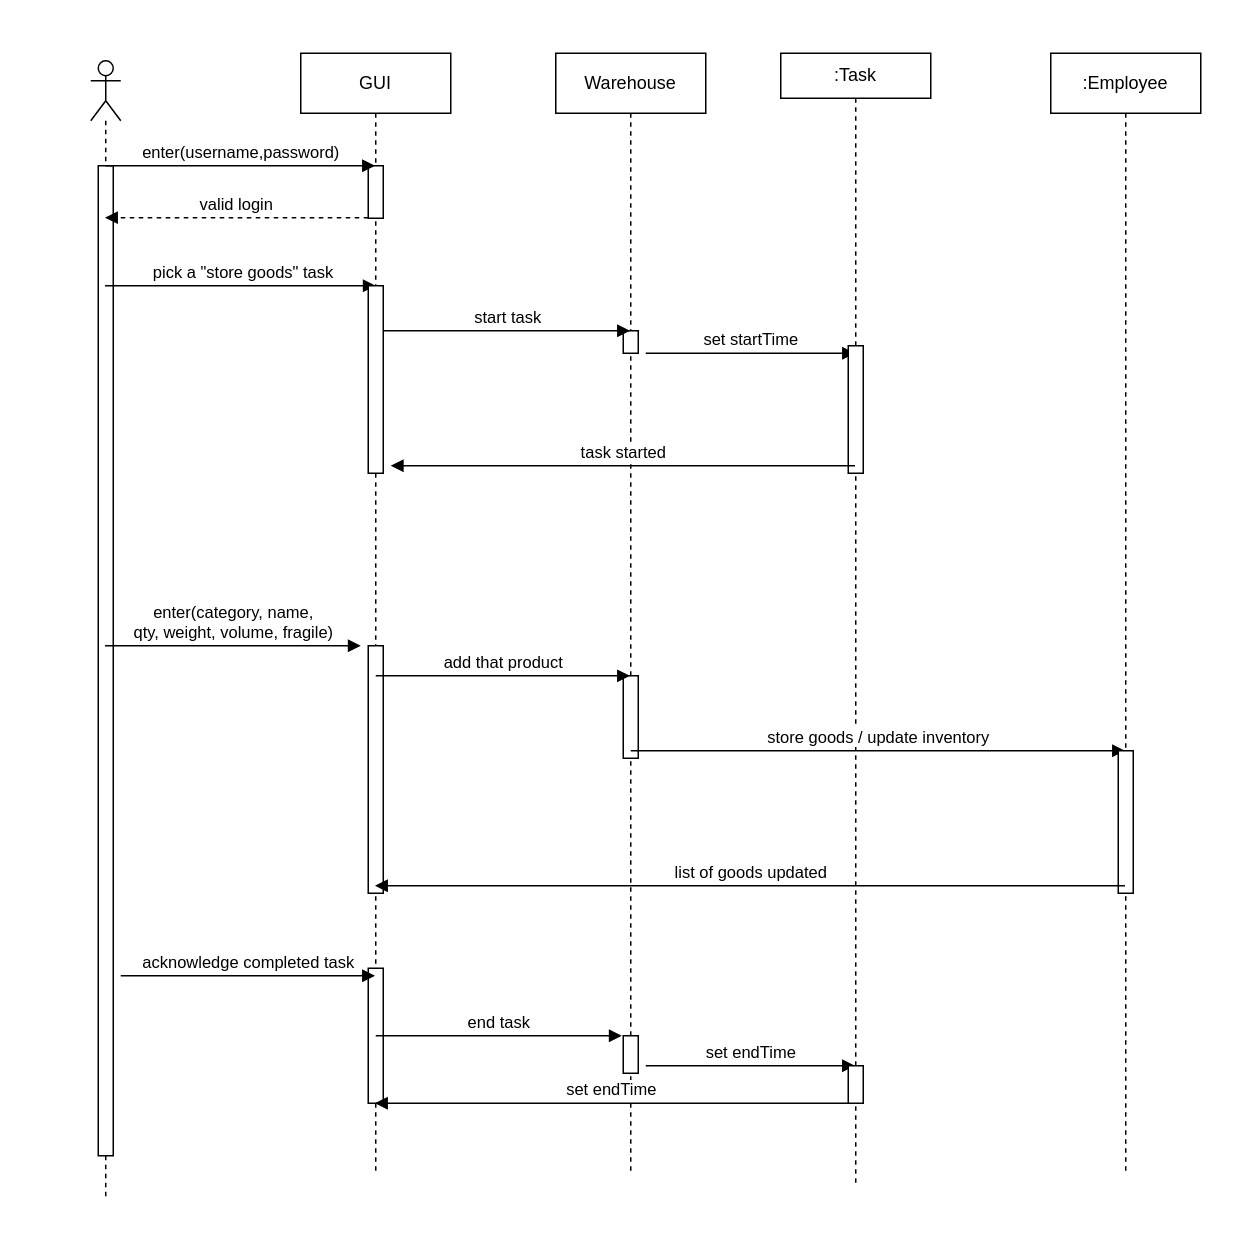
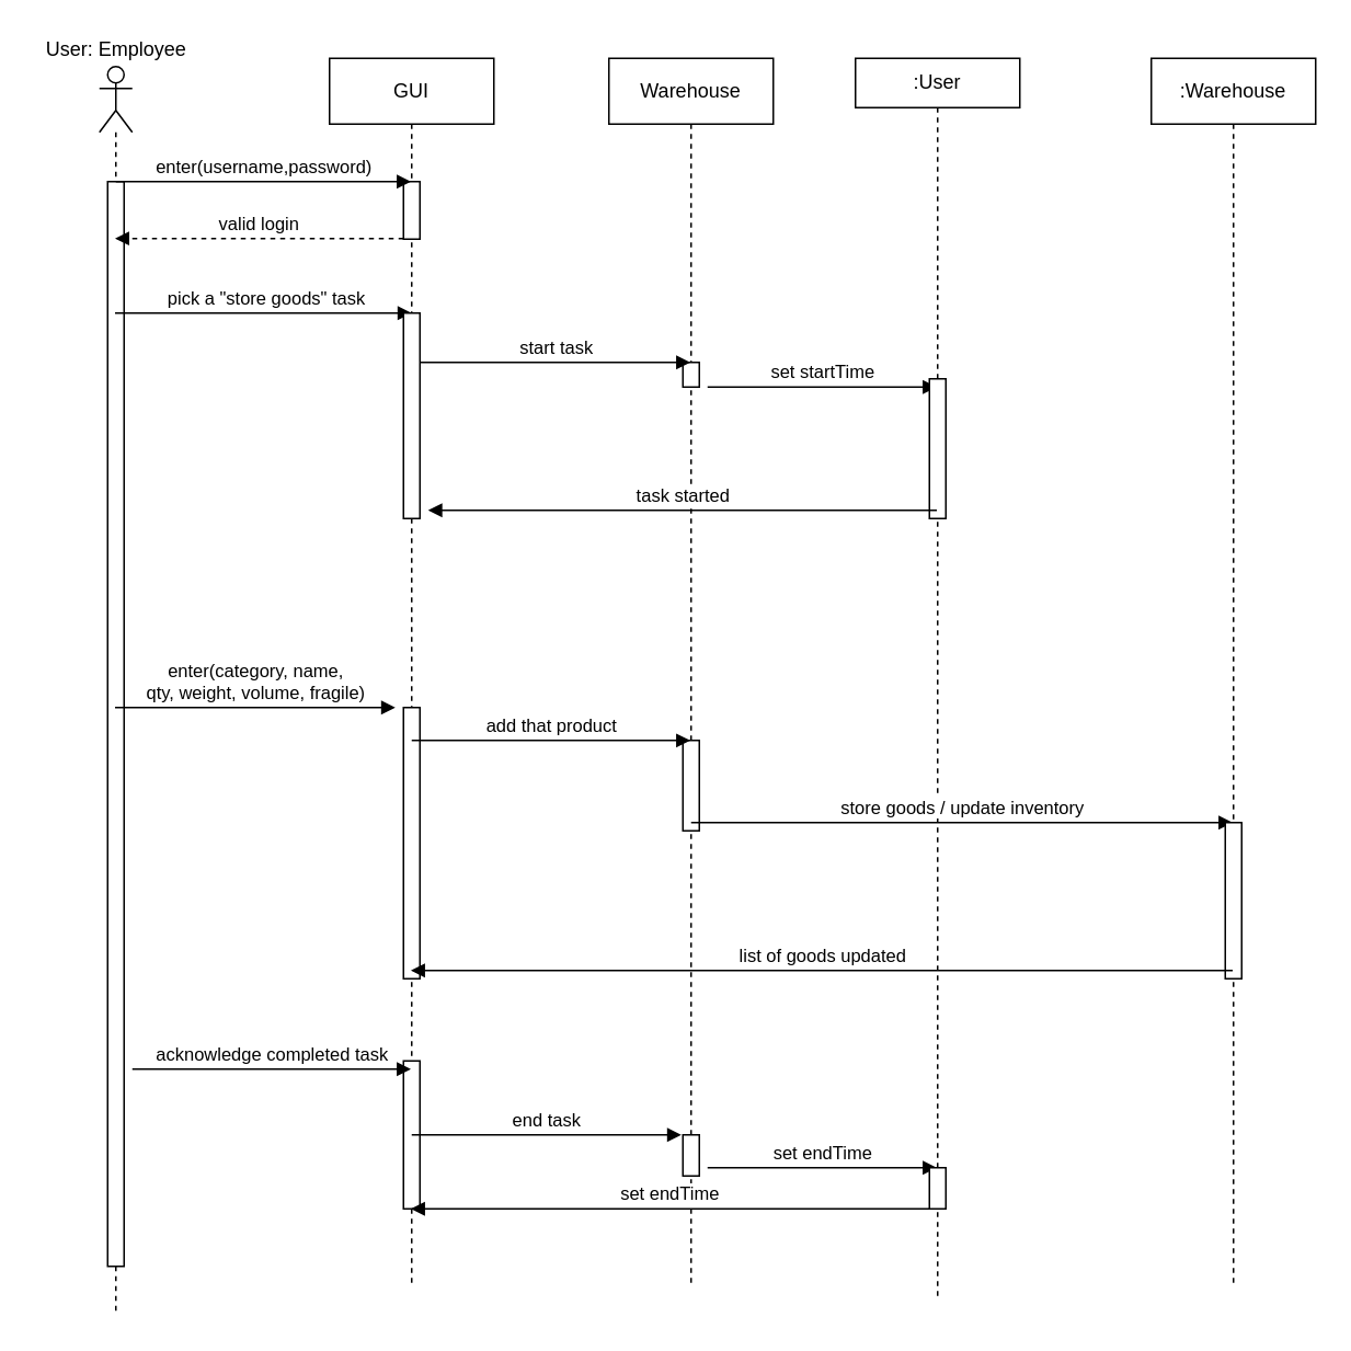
  <mxCell id="0" />
  <mxCell id="1" parent="0" />
  <mxCell id="2" value="" style="shape=umlLifeline;participant=umlActor;perimeter=lifelinePerimeter;whiteSpace=wrap;html=1;container=1;collapsible=0;recursiveResize=0;verticalAlign=top;spacingTop=36;outlineConnect=0;size=40;" vertex="1" parent="1"><mxGeometry x="60" y="40" width="20" height="760" as="geometry" /></mxCell>
  <mxCell id="3" value="" style="html=1;points=[];perimeter=orthogonalPerimeter;" vertex="1" parent="2"><mxGeometry x="5" y="70" width="10" height="660" as="geometry" /></mxCell>
  <mxCell id="4" value="GUI" style="shape=umlLifeline;perimeter=lifelinePerimeter;whiteSpace=wrap;html=1;container=1;collapsible=0;recursiveResize=0;outlineConnect=0;" vertex="1" parent="1"><mxGeometry x="200" y="35" width="100" height="745" as="geometry" /></mxCell>
  <mxCell id="5" value="" style="html=1;points=[];perimeter=orthogonalPerimeter;" vertex="1" parent="4"><mxGeometry x="45" y="75" width="10" height="35" as="geometry" /></mxCell>
  <mxCell id="6" value="valid login" style="html=1;verticalAlign=bottom;endArrow=block;rounded=0;dashed=1;" edge="1" parent="4" target="2"><mxGeometry width="80" relative="1" as="geometry"><mxPoint x="45" y="109.6" as="sourcePoint" /><mxPoint x="-74.5" y="109.6" as="targetPoint" /></mxGeometry></mxCell>
  <mxCell id="7" value="&amp;nbsp;pick a &quot;store goods&quot; task" style="html=1;verticalAlign=bottom;endArrow=block;rounded=0;" edge="1" parent="4" source="2"><mxGeometry width="80" relative="1" as="geometry"><mxPoint x="-64.5" y="155.0" as="sourcePoint" /><mxPoint x="50" y="155" as="targetPoint" /></mxGeometry></mxCell>
  <mxCell id="8" value="" style="html=1;points=[];perimeter=orthogonalPerimeter;" vertex="1" parent="4"><mxGeometry x="45" y="155" width="10" height="125" as="geometry" /></mxCell>
  <mxCell id="9" value="" style="html=1;points=[];perimeter=orthogonalPerimeter;" vertex="1" parent="4"><mxGeometry x="45" y="395" width="10" height="165" as="geometry" /></mxCell>
  <mxCell id="10" value="" style="html=1;points=[];perimeter=orthogonalPerimeter;" vertex="1" parent="4"><mxGeometry x="45" y="610" width="10" height="90" as="geometry" /></mxCell>
+ <mxCell id="11" value="User: Employee" style="text;html=1;align=center;verticalAlign=middle;resizable=0;points=[];autosize=1;strokeColor=none;fillColor=none;" vertex="1" parent="1"><mxGeometry x="20" y="20" width="100" height="20" as="geometry" /></mxCell>
  <mxCell id="12" value="enter(username,password)" style="html=1;verticalAlign=bottom;endArrow=block;rounded=0;" edge="1" parent="1" target="4"><mxGeometry width="80" relative="1" as="geometry"><mxPoint x="70" y="110" as="sourcePoint" /><mxPoint x="180" y="110" as="targetPoint" /></mxGeometry></mxCell>
  <mxCell id="13" value="Warehouse" style="shape=umlLifeline;perimeter=lifelinePerimeter;whiteSpace=wrap;html=1;container=1;collapsible=0;recursiveResize=0;outlineConnect=0;" vertex="1" parent="1"><mxGeometry x="370" y="35" width="100" height="745" as="geometry" /></mxCell>
  <mxCell id="14" value="set endTime" style="html=1;verticalAlign=bottom;endArrow=block;rounded=0;" edge="1" parent="13"><mxGeometry width="80" relative="1" as="geometry"><mxPoint x="60" y="675.0" as="sourcePoint" /><mxPoint x="199.5" y="675.0" as="targetPoint" /></mxGeometry></mxCell>
  <mxCell id="15" value="" style="html=1;points=[];perimeter=orthogonalPerimeter;" vertex="1" parent="13"><mxGeometry x="45" y="185" width="10" height="15" as="geometry" /></mxCell>
  <mxCell id="16" value="" style="html=1;points=[];perimeter=orthogonalPerimeter;" vertex="1" parent="13"><mxGeometry x="45" y="415" width="10" height="55" as="geometry" /></mxCell>
  <mxCell id="17" value="" style="html=1;points=[];perimeter=orthogonalPerimeter;" vertex="1" parent="13"><mxGeometry x="45" y="655" width="10" height="25" as="geometry" /></mxCell>
- <mxCell id="18" value=":Task" style="shape=umlLifeline;perimeter=lifelinePerimeter;whiteSpace=wrap;html=1;container=1;collapsible=0;recursiveResize=0;outlineConnect=0;size=30;" vertex="1" parent="1"><mxGeometry x="520" y="35" width="100" height="755" as="geometry" /></mxCell>
+ <mxCell id="18" value=":User" style="shape=umlLifeline;perimeter=lifelinePerimeter;whiteSpace=wrap;html=1;container=1;collapsible=0;recursiveResize=0;outlineConnect=0;size=30;" vertex="1" parent="1"><mxGeometry x="520" y="35" width="100" height="755" as="geometry" /></mxCell>
  <mxCell id="19" value="set startTime" style="html=1;verticalAlign=bottom;endArrow=block;rounded=0;" edge="1" parent="18"><mxGeometry width="80" relative="1" as="geometry"><mxPoint x="-90" y="200.0" as="sourcePoint" /><mxPoint x="49.5" y="200" as="targetPoint" /></mxGeometry></mxCell>
  <mxCell id="20" value="store goods / update inventory" style="html=1;verticalAlign=bottom;endArrow=block;rounded=0;exitX=0.94;exitY=0.889;exitDx=0;exitDy=0;exitPerimeter=0;" edge="1" parent="18" target="28"><mxGeometry width="80" relative="1" as="geometry"><mxPoint x="-100" y="464.995" as="sourcePoint" /><mxPoint x="65.1" y="464.995" as="targetPoint" /></mxGeometry></mxCell>
  <mxCell id="21" value="" style="html=1;points=[];perimeter=orthogonalPerimeter;" vertex="1" parent="18"><mxGeometry x="45" y="195" width="10" height="85" as="geometry" /></mxCell>
  <mxCell id="22" value="" style="html=1;points=[];perimeter=orthogonalPerimeter;" vertex="1" parent="18"><mxGeometry x="45" y="675" width="10" height="25" as="geometry" /></mxCell>
  <mxCell id="23" value="set endTime" style="html=1;verticalAlign=bottom;endArrow=block;rounded=0;" edge="1" parent="18" target="4"><mxGeometry width="80" relative="1" as="geometry"><mxPoint x="45.0" y="700.0" as="sourcePoint" /><mxPoint x="-94.5" y="700.0" as="targetPoint" /></mxGeometry></mxCell>
  <mxCell id="24" value="start task" style="html=1;verticalAlign=bottom;endArrow=block;rounded=0;" edge="1" parent="1" target="13"><mxGeometry width="80" relative="1" as="geometry"><mxPoint x="255.5" y="220" as="sourcePoint" /><mxPoint x="370" y="220" as="targetPoint" /></mxGeometry></mxCell>
  <mxCell id="25" value="task started" style="html=1;verticalAlign=bottom;endArrow=block;rounded=0;" edge="1" parent="1"><mxGeometry width="80" relative="1" as="geometry"><mxPoint x="569.5" y="310" as="sourcePoint" /><mxPoint x="260" y="310" as="targetPoint" /></mxGeometry></mxCell>
  <mxCell id="26" value="enter(category, name, &lt;br&gt;qty, weight, volume, fragile)" style="html=1;verticalAlign=bottom;endArrow=block;rounded=0;" edge="1" parent="1" source="2"><mxGeometry width="80" relative="1" as="geometry"><mxPoint x="100" y="430" as="sourcePoint" /><mxPoint x="240" y="430" as="targetPoint" /></mxGeometry></mxCell>
  <mxCell id="27" value="add that product" style="html=1;verticalAlign=bottom;endArrow=block;rounded=0;exitX=0.5;exitY=0.515;exitDx=0;exitDy=0;exitPerimeter=0;" edge="1" parent="1" target="13"><mxGeometry width="80" relative="1" as="geometry"><mxPoint x="250" y="450.075" as="sourcePoint" /><mxPoint x="400" y="450" as="targetPoint" /></mxGeometry></mxCell>
- <mxCell id="28" value=":Employee" style="shape=umlLifeline;perimeter=lifelinePerimeter;whiteSpace=wrap;html=1;container=1;collapsible=0;recursiveResize=0;outlineConnect=0;" vertex="1" parent="1"><mxGeometry x="700" y="35" width="100" height="745" as="geometry" /></mxCell>
+ <mxCell id="28" value=":Warehouse" style="shape=umlLifeline;perimeter=lifelinePerimeter;whiteSpace=wrap;html=1;container=1;collapsible=0;recursiveResize=0;outlineConnect=0;" vertex="1" parent="1"><mxGeometry x="700" y="35" width="100" height="745" as="geometry" /></mxCell>
  <mxCell id="29" value="" style="html=1;points=[];perimeter=orthogonalPerimeter;" vertex="1" parent="28"><mxGeometry x="45" y="465" width="10" height="95" as="geometry" /></mxCell>
  <mxCell id="30" value="list of goods updated" style="html=1;verticalAlign=bottom;endArrow=block;rounded=0;exitX=0.94;exitY=0.889;exitDx=0;exitDy=0;exitPerimeter=0;" edge="1" parent="1" target="4"><mxGeometry width="80" relative="1" as="geometry"><mxPoint x="749.5" y="590.005" as="sourcePoint" /><mxPoint x="420" y="590.005" as="targetPoint" /></mxGeometry></mxCell>
  <mxCell id="31" value="acknowledge completed task" style="html=1;verticalAlign=bottom;endArrow=block;rounded=0;exitX=1.5;exitY=0.8;exitDx=0;exitDy=0;exitPerimeter=0;" edge="1" parent="1"><mxGeometry width="80" relative="1" as="geometry"><mxPoint x="80" y="650" as="sourcePoint" /><mxPoint x="249.5" y="650" as="targetPoint" /></mxGeometry></mxCell>
  <mxCell id="32" value="end task" style="html=1;verticalAlign=bottom;endArrow=block;rounded=0;" edge="1" parent="1"><mxGeometry width="80" relative="1" as="geometry"><mxPoint x="250" y="690" as="sourcePoint" /><mxPoint x="414" y="690" as="targetPoint" /></mxGeometry></mxCell>
